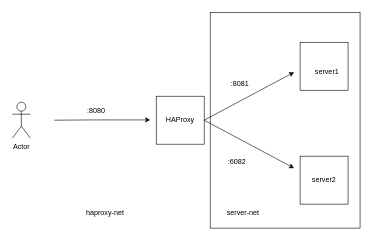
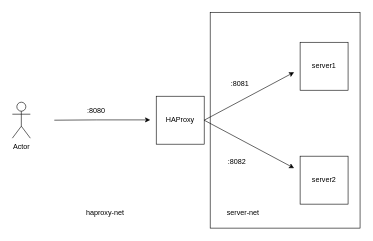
  <mxCell id="0" />
  <mxCell id="1" parent="0" />
  <mxCell id="2" value="Actor" style="shape=umlActor;verticalLabelPosition=bottom;verticalAlign=top;html=1;outlineConnect=0;" vertex="1" parent="1"><mxGeometry x="20" y="170" width="30" height="60" as="geometry" /></mxCell>
  <mxCell id="3" value="" style="endArrow=classic;html=1;rounded=0;" edge="1" parent="1"><mxGeometry width="50" height="50" relative="1" as="geometry"><mxPoint x="90" y="200" as="sourcePoint" /><mxPoint x="250" y="199.5" as="targetPoint" /><Array as="points"><mxPoint x="160" y="199.5" /></Array></mxGeometry></mxCell>
  <mxCell id="4" value="" style="whiteSpace=wrap;html=1;aspect=fixed;" vertex="1" parent="1"><mxGeometry x="260" y="160" width="80" height="80" as="geometry" /></mxCell>
  <mxCell id="5" value="&lt;div&gt;HAProxy&lt;/div&gt;" style="text;html=1;strokeColor=none;fillColor=none;align=center;verticalAlign=middle;whiteSpace=wrap;rounded=0;" vertex="1" parent="1"><mxGeometry x="270" y="185" width="60" height="30" as="geometry" /></mxCell>
  <mxCell id="6" value=":8080" style="text;html=1;strokeColor=none;fillColor=none;align=center;verticalAlign=middle;whiteSpace=wrap;rounded=0;" vertex="1" parent="1"><mxGeometry x="130" y="170" width="60" height="30" as="geometry" /></mxCell>
  <mxCell id="7" value="" style="endArrow=classic;html=1;rounded=0;exitX=1;exitY=0.5;exitDx=0;exitDy=0;" edge="1" parent="1" source="4"><mxGeometry width="50" height="50" relative="1" as="geometry"><mxPoint x="370" y="320" as="sourcePoint" /><mxPoint x="490" y="280" as="targetPoint" /></mxGeometry></mxCell>
  <mxCell id="8" value="" style="endArrow=classic;html=1;rounded=0;exitX=1;exitY=0.5;exitDx=0;exitDy=0;" edge="1" parent="1" source="4"><mxGeometry width="50" height="50" relative="1" as="geometry"><mxPoint x="370" y="320" as="sourcePoint" /><mxPoint x="490" y="120" as="targetPoint" /></mxGeometry></mxCell>
  <mxCell id="9" value="" style="whiteSpace=wrap;html=1;aspect=fixed;" vertex="1" parent="1"><mxGeometry x="500" y="70" width="80" height="80" as="geometry" /></mxCell>
  <mxCell id="10" value="" style="whiteSpace=wrap;html=1;aspect=fixed;" vertex="1" parent="1"><mxGeometry x="500" y="260" width="80" height="80" as="geometry" /></mxCell>
- <mxCell id="11" value="server1" style="text;html=1;strokeColor=none;fillColor=none;align=center;verticalAlign=middle;whiteSpace=wrap;rounded=0;" vertex="1" parent="1"><mxGeometry x="515" y="105" width="60" height="30" as="geometry" /></mxCell>
+ <mxCell id="11" value="server1" style="text;html=1;strokeColor=none;fillColor=none;align=center;verticalAlign=middle;whiteSpace=wrap;rounded=0;" vertex="1" parent="1"><mxGeometry x="510" y="95" width="60" height="30" as="geometry" /></mxCell>
  <mxCell id="12" value="server2" style="text;html=1;strokeColor=none;fillColor=none;align=center;verticalAlign=middle;whiteSpace=wrap;rounded=0;" vertex="1" parent="1"><mxGeometry x="510" y="285" width="60" height="30" as="geometry" /></mxCell>
  <mxCell id="13" value=":8081" style="text;html=1;strokeColor=none;fillColor=none;align=center;verticalAlign=middle;whiteSpace=wrap;rounded=0;" vertex="1" parent="1"><mxGeometry x="370" y="125" width="60" height="30" as="geometry" /></mxCell>
- <mxCell id="14" value=":6082" style="text;html=1;strokeColor=none;fillColor=none;align=center;verticalAlign=middle;whiteSpace=wrap;rounded=0;" vertex="1" parent="1"><mxGeometry x="365" y="255" width="60" height="30" as="geometry" /></mxCell>
+ <mxCell id="14" value=":8082" style="text;html=1;strokeColor=none;fillColor=none;align=center;verticalAlign=middle;whiteSpace=wrap;rounded=0;" vertex="1" parent="1"><mxGeometry x="365" y="255" width="60" height="30" as="geometry" /></mxCell>
  <mxCell id="15" value="" style="rounded=0;whiteSpace=wrap;html=1;fillColor=none;" vertex="1" parent="1"><mxGeometry x="350" y="20" width="250" height="360" as="geometry" /></mxCell>
  <mxCell id="16" value="server-net" style="text;html=1;strokeColor=none;fillColor=none;align=center;verticalAlign=middle;whiteSpace=wrap;rounded=0;" vertex="1" parent="1"><mxGeometry x="360" y="340" width="90" height="30" as="geometry" /></mxCell>
  <mxCell id="17" value="haproxy-net" style="text;html=1;strokeColor=none;fillColor=none;align=center;verticalAlign=middle;whiteSpace=wrap;rounded=0;" vertex="1" parent="1"><mxGeometry x="130" y="340" width="90" height="30" as="geometry" /></mxCell>
